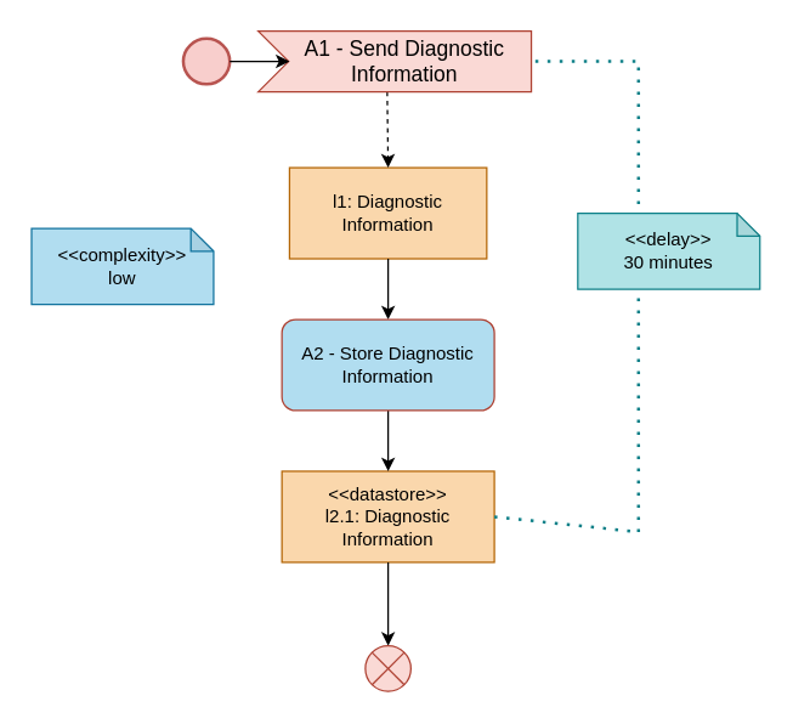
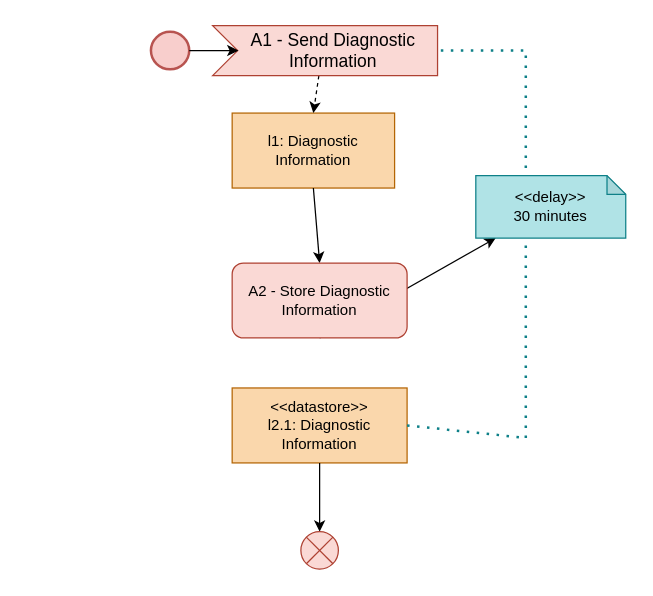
  <mxCell id="0" />
  <mxCell id="1" parent="0" />
- <mxCell id="2" value="l1: Diagnostic Information" style="rounded=0;whiteSpace=wrap;html=1;fillColor=#fad7ac;strokeColor=#b46504;" vertex="1" parent="1"><mxGeometry x="190" y="110" width="130" height="60" as="geometry" /></mxCell>
+ <mxCell id="2" value="l1: Diagnostic Information" style="rounded=0;whiteSpace=wrap;html=1;fillColor=#fad7ac;strokeColor=#b46504;" vertex="1" parent="1"><mxGeometry x="185" y="90" width="130" height="60" as="geometry" /></mxCell>
  <mxCell id="3" value="" style="endArrow=classic;html=1;rounded=0;exitX=0;exitY=0;exitDx=85;exitDy=40;exitPerimeter=0;entryX=0.5;entryY=0;entryDx=0;entryDy=0;dashed=1;" edge="1" parent="1" source="13" target="2"><mxGeometry width="50" height="50" relative="1" as="geometry"><mxPoint x="260" y="190" as="sourcePoint" /><mxPoint x="310" y="140" as="targetPoint" /></mxGeometry></mxCell>
  <mxCell id="4" value="" style="endArrow=classic;html=1;rounded=0;exitX=0.5;exitY=1;exitDx=0;exitDy=0;entryX=0.5;entryY=0;entryDx=0;entryDy=0;" edge="1" parent="1" source="2"><mxGeometry width="50" height="50" relative="1" as="geometry"><mxPoint x="260" y="190" as="sourcePoint" /><mxPoint x="255" y="210" as="targetPoint" /></mxGeometry></mxCell>
  <mxCell id="5" value="&amp;lt;&amp;lt;datastore&amp;gt;&amp;gt;&lt;div&gt;l2.1:&amp;nbsp;&lt;span style=&quot;background-color: transparent; color: light-dark(rgb(0, 0, 0), rgb(255, 255, 255));&quot;&gt;Diagnostic Information&lt;/span&gt;&lt;/div&gt;" style="rounded=0;whiteSpace=wrap;html=1;fillColor=#fad7ac;strokeColor=#b46504;" vertex="1" parent="1"><mxGeometry x="185" y="310" width="140" height="60" as="geometry" /></mxCell>
- <mxCell id="6" value="" style="endArrow=classic;html=1;rounded=0;exitX=0.5;exitY=1;exitDx=0;exitDy=0;entryX=0.5;entryY=0;entryDx=0;entryDy=0;" edge="1" parent="1" source="12" target="5"><mxGeometry width="50" height="50" relative="1" as="geometry"><mxPoint x="260" y="390" as="sourcePoint" /><mxPoint x="310" y="340" as="targetPoint" /></mxGeometry></mxCell>
+ <mxCell id="6" value="" style="endArrow=classic;html=1;rounded=0;exitX=0.5;exitY=1;exitDx=0;exitDy=0;" edge="1" parent="1" source="12" target="16"><mxGeometry width="50" height="50" relative="1" as="geometry"><mxPoint x="260" y="390" as="sourcePoint" /><mxPoint x="310" y="340" as="targetPoint" /></mxGeometry></mxCell>
  <mxCell id="7" value="" style="endArrow=classic;html=1;rounded=0;exitX=0.5;exitY=1;exitDx=0;exitDy=0;entryX=0.5;entryY=0;entryDx=0;entryDy=0;" edge="1" parent="1" source="5" target="8"><mxGeometry width="50" height="50" relative="1" as="geometry"><mxPoint x="260" y="390" as="sourcePoint" /><mxPoint x="110" y="580" as="targetPoint" /></mxGeometry></mxCell>
  <mxCell id="8" value="" style="shape=sumEllipse;perimeter=ellipsePerimeter;whiteSpace=wrap;html=1;backgroundOutline=1;fillColor=#fad9d5;strokeColor=#ae4132;" vertex="1" parent="1"><mxGeometry x="240" y="425" width="30" height="30" as="geometry" /></mxCell>
  <mxCell id="9" value="" style="endArrow=none;dashed=1;html=1;dashPattern=1 3;strokeWidth=2;rounded=0;entryX=1;entryY=0.5;entryDx=0;entryDy=0;entryPerimeter=0;fillColor=#b0e3e6;strokeColor=#0e8088;" edge="1" parent="1" target="13"><mxGeometry width="50" height="50" relative="1" as="geometry"><mxPoint x="420" y="350" as="sourcePoint" /><mxPoint x="310" y="40" as="targetPoint" /><Array as="points"><mxPoint x="420" y="210" /><mxPoint x="420" y="40" /></Array></mxGeometry></mxCell>
  <mxCell id="10" value="" style="endArrow=none;dashed=1;html=1;dashPattern=1 3;strokeWidth=2;rounded=0;exitX=1;exitY=0.5;exitDx=0;exitDy=0;fillColor=#b0e3e6;strokeColor=#0e8088;" edge="1" parent="1" source="5"><mxGeometry width="50" height="50" relative="1" as="geometry"><mxPoint x="510" y="510" as="sourcePoint" /><mxPoint x="420" y="350" as="targetPoint" /><Array as="points"><mxPoint x="420" y="350" /></Array></mxGeometry></mxCell>
- <mxCell id="11" value="&amp;lt;&amp;lt;complexity&amp;gt;&amp;gt;&lt;br&gt;low" style="shape=note;whiteSpace=wrap;html=1;backgroundOutline=1;darkOpacity=0.05;size=15;fillColor=#b1ddf0;strokeColor=#10739e;" vertex="1" parent="1"><mxGeometry x="20" y="150" width="120" height="50" as="geometry" /></mxCell>
- <mxCell id="12" value="A2 - Store Diagnostic Information" style="rounded=1;whiteSpace=wrap;html=1;fillColor=#b1ddf0;strokeColor=#ae4132;" vertex="1" parent="1"><mxGeometry x="185" y="210" width="140" height="60" as="geometry" /></mxCell>
+ <mxCell id="12" value="A2 - Store Diagnostic Information" style="rounded=1;whiteSpace=wrap;html=1;fillColor=#fad9d5;strokeColor=#ae4132;" vertex="1" parent="1"><mxGeometry x="185" y="210" width="140" height="60" as="geometry" /></mxCell>
  <mxCell id="13" value="A1 - Send Diagnostic Information" style="html=1;shape=mxgraph.infographic.ribbonSimple;notch1=20;notch2=0;align=center;verticalAlign=middle;fontSize=14;fontStyle=0;fillColor=#fad9d5;flipH=0;spacingRight=0;spacingLeft=14;whiteSpace=wrap;strokeColor=#ae4132;" vertex="1" parent="1"><mxGeometry x="169.38" y="20" width="180" height="40" as="geometry" /></mxCell>
  <mxCell id="14" value="" style="strokeWidth=2;html=1;shape=mxgraph.flowchart.start_2;whiteSpace=wrap;fillColor=#f8cecc;strokeColor=#b85450;" vertex="1" parent="1"><mxGeometry x="120" y="25" width="30.62" height="30" as="geometry" /></mxCell>
  <mxCell id="15" value="" style="endArrow=classic;html=1;rounded=0;exitX=1;exitY=0.5;exitDx=0;exitDy=0;exitPerimeter=0;entryX=0;entryY=0;entryDx=20;entryDy=20;entryPerimeter=0;" edge="1" parent="1" source="14"><mxGeometry width="50" height="50" relative="1" as="geometry"><mxPoint x="105.62" y="30" as="sourcePoint" /><mxPoint x="190" y="40" as="targetPoint" /></mxGeometry></mxCell>
  <mxCell id="16" value="&amp;lt;&amp;lt;delay&amp;gt;&amp;gt;&lt;br&gt;30 minutes" style="shape=note;whiteSpace=wrap;html=1;backgroundOutline=1;darkOpacity=0.05;size=15;fillColor=#b0e3e6;strokeColor=#0e8088;" vertex="1" parent="1"><mxGeometry x="380" y="140" width="120" height="50" as="geometry" /></mxCell>
